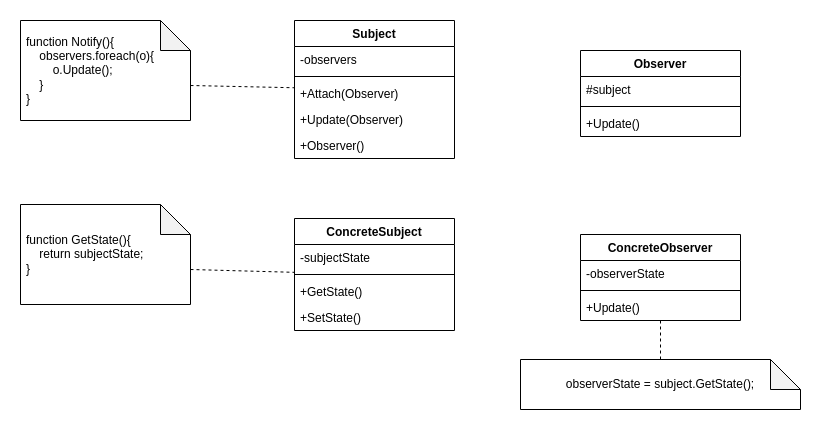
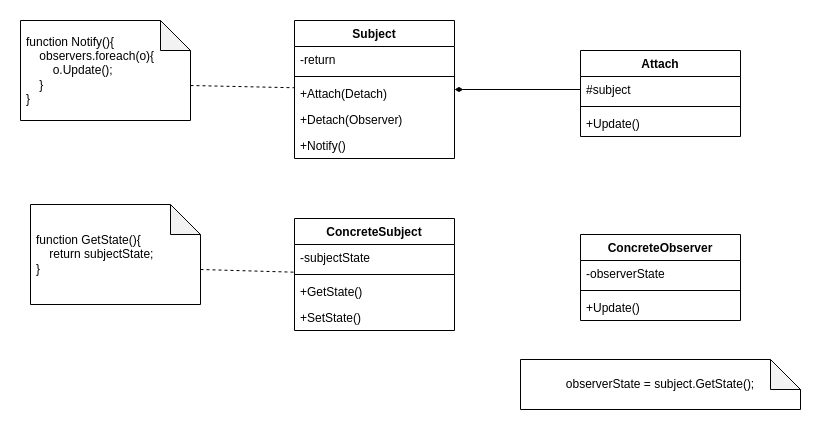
  <mxCell id="0" />
  <mxCell id="1" parent="0" />
  <mxCell id="2" value="Subject" style="swimlane;fontStyle=1;align=center;verticalAlign=top;childLayout=stackLayout;horizontal=1;startSize=26;horizontalStack=0;resizeParent=1;resizeParentMax=0;resizeLast=0;collapsible=1;marginBottom=0;whiteSpace=wrap;html=1;" vertex="1" parent="1"><mxGeometry x="294" y="20" width="160" height="138" as="geometry" /></mxCell>
- <mxCell id="3" value="-observers" style="text;strokeColor=none;fillColor=none;align=left;verticalAlign=top;spacingLeft=4;spacingRight=4;overflow=hidden;rotatable=0;points=[[0,0.5],[1,0.5]];portConstraint=eastwest;whiteSpace=wrap;html=1;" vertex="1" parent="2"><mxGeometry y="26" width="160" height="26" as="geometry" /></mxCell>
+ <mxCell id="3" value="-return" style="text;strokeColor=none;fillColor=none;align=left;verticalAlign=top;spacingLeft=4;spacingRight=4;overflow=hidden;rotatable=0;points=[[0,0.5],[1,0.5]];portConstraint=eastwest;whiteSpace=wrap;html=1;" vertex="1" parent="2"><mxGeometry y="26" width="160" height="26" as="geometry" /></mxCell>
  <mxCell id="4" value="" style="line;strokeWidth=1;fillColor=none;align=left;verticalAlign=middle;spacingTop=-1;spacingLeft=3;spacingRight=3;rotatable=0;labelPosition=right;points=[];portConstraint=eastwest;strokeColor=inherit;" vertex="1" parent="2"><mxGeometry y="52" width="160" height="8" as="geometry" /></mxCell>
- <mxCell id="5" value="+Attach(Observer)" style="text;strokeColor=none;fillColor=none;align=left;verticalAlign=top;spacingLeft=4;spacingRight=4;overflow=hidden;rotatable=0;points=[[0,0.5],[1,0.5]];portConstraint=eastwest;whiteSpace=wrap;html=1;" vertex="1" parent="2"><mxGeometry y="60" width="160" height="26" as="geometry" /></mxCell>
- <mxCell id="6" value="+Update(Observer)" style="text;strokeColor=none;fillColor=none;align=left;verticalAlign=top;spacingLeft=4;spacingRight=4;overflow=hidden;rotatable=0;points=[[0,0.5],[1,0.5]];portConstraint=eastwest;whiteSpace=wrap;html=1;" vertex="1" parent="2"><mxGeometry y="86" width="160" height="26" as="geometry" /></mxCell>
- <mxCell id="7" value="+Observer()" style="text;strokeColor=none;fillColor=none;align=left;verticalAlign=top;spacingLeft=4;spacingRight=4;overflow=hidden;rotatable=0;points=[[0,0.5],[1,0.5]];portConstraint=eastwest;whiteSpace=wrap;html=1;" vertex="1" parent="2"><mxGeometry y="112" width="160" height="26" as="geometry" /></mxCell>
+ <mxCell id="5" value="+Attach(Detach)" style="text;strokeColor=none;fillColor=none;align=left;verticalAlign=top;spacingLeft=4;spacingRight=4;overflow=hidden;rotatable=0;points=[[0,0.5],[1,0.5]];portConstraint=eastwest;whiteSpace=wrap;html=1;" vertex="1" parent="2"><mxGeometry y="60" width="160" height="26" as="geometry" /></mxCell>
+ <mxCell id="6" value="+Detach(Observer)" style="text;strokeColor=none;fillColor=none;align=left;verticalAlign=top;spacingLeft=4;spacingRight=4;overflow=hidden;rotatable=0;points=[[0,0.5],[1,0.5]];portConstraint=eastwest;whiteSpace=wrap;html=1;" vertex="1" parent="2"><mxGeometry y="86" width="160" height="26" as="geometry" /></mxCell>
+ <mxCell id="7" value="+Notify()" style="text;strokeColor=none;fillColor=none;align=left;verticalAlign=top;spacingLeft=4;spacingRight=4;overflow=hidden;rotatable=0;points=[[0,0.5],[1,0.5]];portConstraint=eastwest;whiteSpace=wrap;html=1;" vertex="1" parent="2"><mxGeometry y="112" width="160" height="26" as="geometry" /></mxCell>
  <mxCell id="8" value="ConcreteSubject" style="swimlane;fontStyle=1;align=center;verticalAlign=top;childLayout=stackLayout;horizontal=1;startSize=26;horizontalStack=0;resizeParent=1;resizeParentMax=0;resizeLast=0;collapsible=1;marginBottom=0;whiteSpace=wrap;html=1;" vertex="1" parent="1"><mxGeometry x="294" y="218" width="160" height="112" as="geometry" /></mxCell>
  <mxCell id="9" value="-subjectState" style="text;strokeColor=none;fillColor=none;align=left;verticalAlign=top;spacingLeft=4;spacingRight=4;overflow=hidden;rotatable=0;points=[[0,0.5],[1,0.5]];portConstraint=eastwest;whiteSpace=wrap;html=1;" vertex="1" parent="8"><mxGeometry y="26" width="160" height="26" as="geometry" /></mxCell>
  <mxCell id="10" value="" style="line;strokeWidth=1;fillColor=none;align=left;verticalAlign=middle;spacingTop=-1;spacingLeft=3;spacingRight=3;rotatable=0;labelPosition=right;points=[];portConstraint=eastwest;strokeColor=inherit;" vertex="1" parent="8"><mxGeometry y="52" width="160" height="8" as="geometry" /></mxCell>
  <mxCell id="11" value="+GetState()" style="text;strokeColor=none;fillColor=none;align=left;verticalAlign=top;spacingLeft=4;spacingRight=4;overflow=hidden;rotatable=0;points=[[0,0.5],[1,0.5]];portConstraint=eastwest;whiteSpace=wrap;html=1;" vertex="1" parent="8"><mxGeometry y="60" width="160" height="26" as="geometry" /></mxCell>
  <mxCell id="12" value="+SetState()" style="text;strokeColor=none;fillColor=none;align=left;verticalAlign=top;spacingLeft=4;spacingRight=4;overflow=hidden;rotatable=0;points=[[0,0.5],[1,0.5]];portConstraint=eastwest;whiteSpace=wrap;html=1;" vertex="1" parent="8"><mxGeometry y="86" width="160" height="26" as="geometry" /></mxCell>
- <mxCell id="13" value="Observer" style="swimlane;fontStyle=1;align=center;verticalAlign=top;childLayout=stackLayout;horizontal=1;startSize=26;horizontalStack=0;resizeParent=1;resizeParentMax=0;resizeLast=0;collapsible=1;marginBottom=0;whiteSpace=wrap;html=1;" vertex="1" parent="1"><mxGeometry x="580" y="50" width="160" height="86" as="geometry" /></mxCell>
+ <mxCell id="13" value="Attach" style="swimlane;fontStyle=1;align=center;verticalAlign=top;childLayout=stackLayout;horizontal=1;startSize=26;horizontalStack=0;resizeParent=1;resizeParentMax=0;resizeLast=0;collapsible=1;marginBottom=0;whiteSpace=wrap;html=1;" vertex="1" parent="1"><mxGeometry x="580" y="50" width="160" height="86" as="geometry" /></mxCell>
  <mxCell id="14" value="#subject" style="text;strokeColor=none;fillColor=none;align=left;verticalAlign=top;spacingLeft=4;spacingRight=4;overflow=hidden;rotatable=0;points=[[0,0.5],[1,0.5]];portConstraint=eastwest;whiteSpace=wrap;html=1;" vertex="1" parent="13"><mxGeometry y="26" width="160" height="26" as="geometry" /></mxCell>
  <mxCell id="15" value="" style="line;strokeWidth=1;fillColor=none;align=left;verticalAlign=middle;spacingTop=-1;spacingLeft=3;spacingRight=3;rotatable=0;labelPosition=right;points=[];portConstraint=eastwest;strokeColor=inherit;" vertex="1" parent="13"><mxGeometry y="52" width="160" height="8" as="geometry" /></mxCell>
  <mxCell id="16" value="+Update()" style="text;strokeColor=none;fillColor=none;align=left;verticalAlign=top;spacingLeft=4;spacingRight=4;overflow=hidden;rotatable=0;points=[[0,0.5],[1,0.5]];portConstraint=eastwest;whiteSpace=wrap;html=1;" vertex="1" parent="13"><mxGeometry y="60" width="160" height="26" as="geometry" /></mxCell>
  <mxCell id="17" value="ConcreteObserver" style="swimlane;fontStyle=1;align=center;verticalAlign=top;childLayout=stackLayout;horizontal=1;startSize=26;horizontalStack=0;resizeParent=1;resizeParentMax=0;resizeLast=0;collapsible=1;marginBottom=0;whiteSpace=wrap;html=1;" vertex="1" parent="1"><mxGeometry x="580" y="234" width="160" height="86" as="geometry" /></mxCell>
  <mxCell id="18" value="-observerState" style="text;strokeColor=none;fillColor=none;align=left;verticalAlign=top;spacingLeft=4;spacingRight=4;overflow=hidden;rotatable=0;points=[[0,0.5],[1,0.5]];portConstraint=eastwest;whiteSpace=wrap;html=1;" vertex="1" parent="17"><mxGeometry y="26" width="160" height="26" as="geometry" /></mxCell>
  <mxCell id="19" value="" style="line;strokeWidth=1;fillColor=none;align=left;verticalAlign=middle;spacingTop=-1;spacingLeft=3;spacingRight=3;rotatable=0;labelPosition=right;points=[];portConstraint=eastwest;strokeColor=inherit;" vertex="1" parent="17"><mxGeometry y="52" width="160" height="8" as="geometry" /></mxCell>
  <mxCell id="20" value="+Update()" style="text;strokeColor=none;fillColor=none;align=left;verticalAlign=top;spacingLeft=4;spacingRight=4;overflow=hidden;rotatable=0;points=[[0,0.5],[1,0.5]];portConstraint=eastwest;whiteSpace=wrap;html=1;" vertex="1" parent="17"><mxGeometry y="60" width="160" height="26" as="geometry" /></mxCell>
  <mxCell id="21" style="edgeStyle=none;rounded=0;orthogonalLoop=1;jettySize=auto;html=1;exitX=0;exitY=0;exitDx=170;exitDy=65;exitPerimeter=0;endArrow=none;endFill=0;dashed=1;" edge="1" parent="1" source="22" target="2"><mxGeometry relative="1" as="geometry" /></mxCell>
  <mxCell id="22" value="function Notify(){&lt;br&gt;&amp;nbsp; &amp;nbsp; observers.foreach(o){&lt;br&gt;&amp;nbsp; &amp;nbsp; &amp;nbsp; &amp;nbsp; o.Update();&lt;br&gt;&amp;nbsp; &amp;nbsp; }&lt;br&gt;}" style="shape=note;whiteSpace=wrap;html=1;backgroundOutline=1;darkOpacity=0.05;align=left;spacingLeft=4;spacingRight=4;" vertex="1" parent="1"><mxGeometry x="20" y="20" width="170" height="100" as="geometry" /></mxCell>
  <mxCell id="23" style="edgeStyle=none;rounded=0;orthogonalLoop=1;jettySize=auto;html=1;exitX=0;exitY=0;exitDx=170;exitDy=65;exitPerimeter=0;endArrow=none;endFill=0;dashed=1;" edge="1" parent="1" source="24" target="8"><mxGeometry relative="1" as="geometry" /></mxCell>
- <mxCell id="24" value="function GetState(){&lt;br&gt;&amp;nbsp; &amp;nbsp; return subjectState;&lt;br&gt;}" style="shape=note;whiteSpace=wrap;html=1;backgroundOutline=1;darkOpacity=0.05;align=left;spacingLeft=4;spacingRight=4;" vertex="1" parent="1"><mxGeometry x="20" y="204" width="170" height="100" as="geometry" /></mxCell>
- <mxCell id="26" style="edgeStyle=none;rounded=0;orthogonalLoop=1;jettySize=auto;html=1;exitX=0.5;exitY=0;exitDx=0;exitDy=0;exitPerimeter=0;dashed=1;endArrow=none;endFill=0;" edge="1" parent="1" source="27" target="17"><mxGeometry relative="1" as="geometry" /></mxCell>
+ <mxCell id="24" value="function GetState(){&lt;br&gt;&amp;nbsp; &amp;nbsp; return subjectState;&lt;br&gt;}" style="shape=note;whiteSpace=wrap;html=1;backgroundOutline=1;darkOpacity=0.05;align=left;spacingLeft=4;spacingRight=4;" vertex="1" parent="1"><mxGeometry x="30" y="204" width="170" height="100" as="geometry" /></mxCell>
+ <mxCell id="25" style="edgeStyle=none;rounded=0;orthogonalLoop=1;jettySize=auto;html=1;exitX=0;exitY=0.5;exitDx=0;exitDy=0;endArrow=diamondThin;endFill=1;" edge="1" parent="1" source="14" target="2"><mxGeometry relative="1" as="geometry" /></mxCell>
  <mxCell id="27" value="observerState = subject.GetState();" style="shape=note;whiteSpace=wrap;html=1;backgroundOutline=1;darkOpacity=0.05;spacingLeft=4;spacingRight=4;" vertex="1" parent="1"><mxGeometry x="520" y="359" width="280" height="50" as="geometry" /></mxCell>
